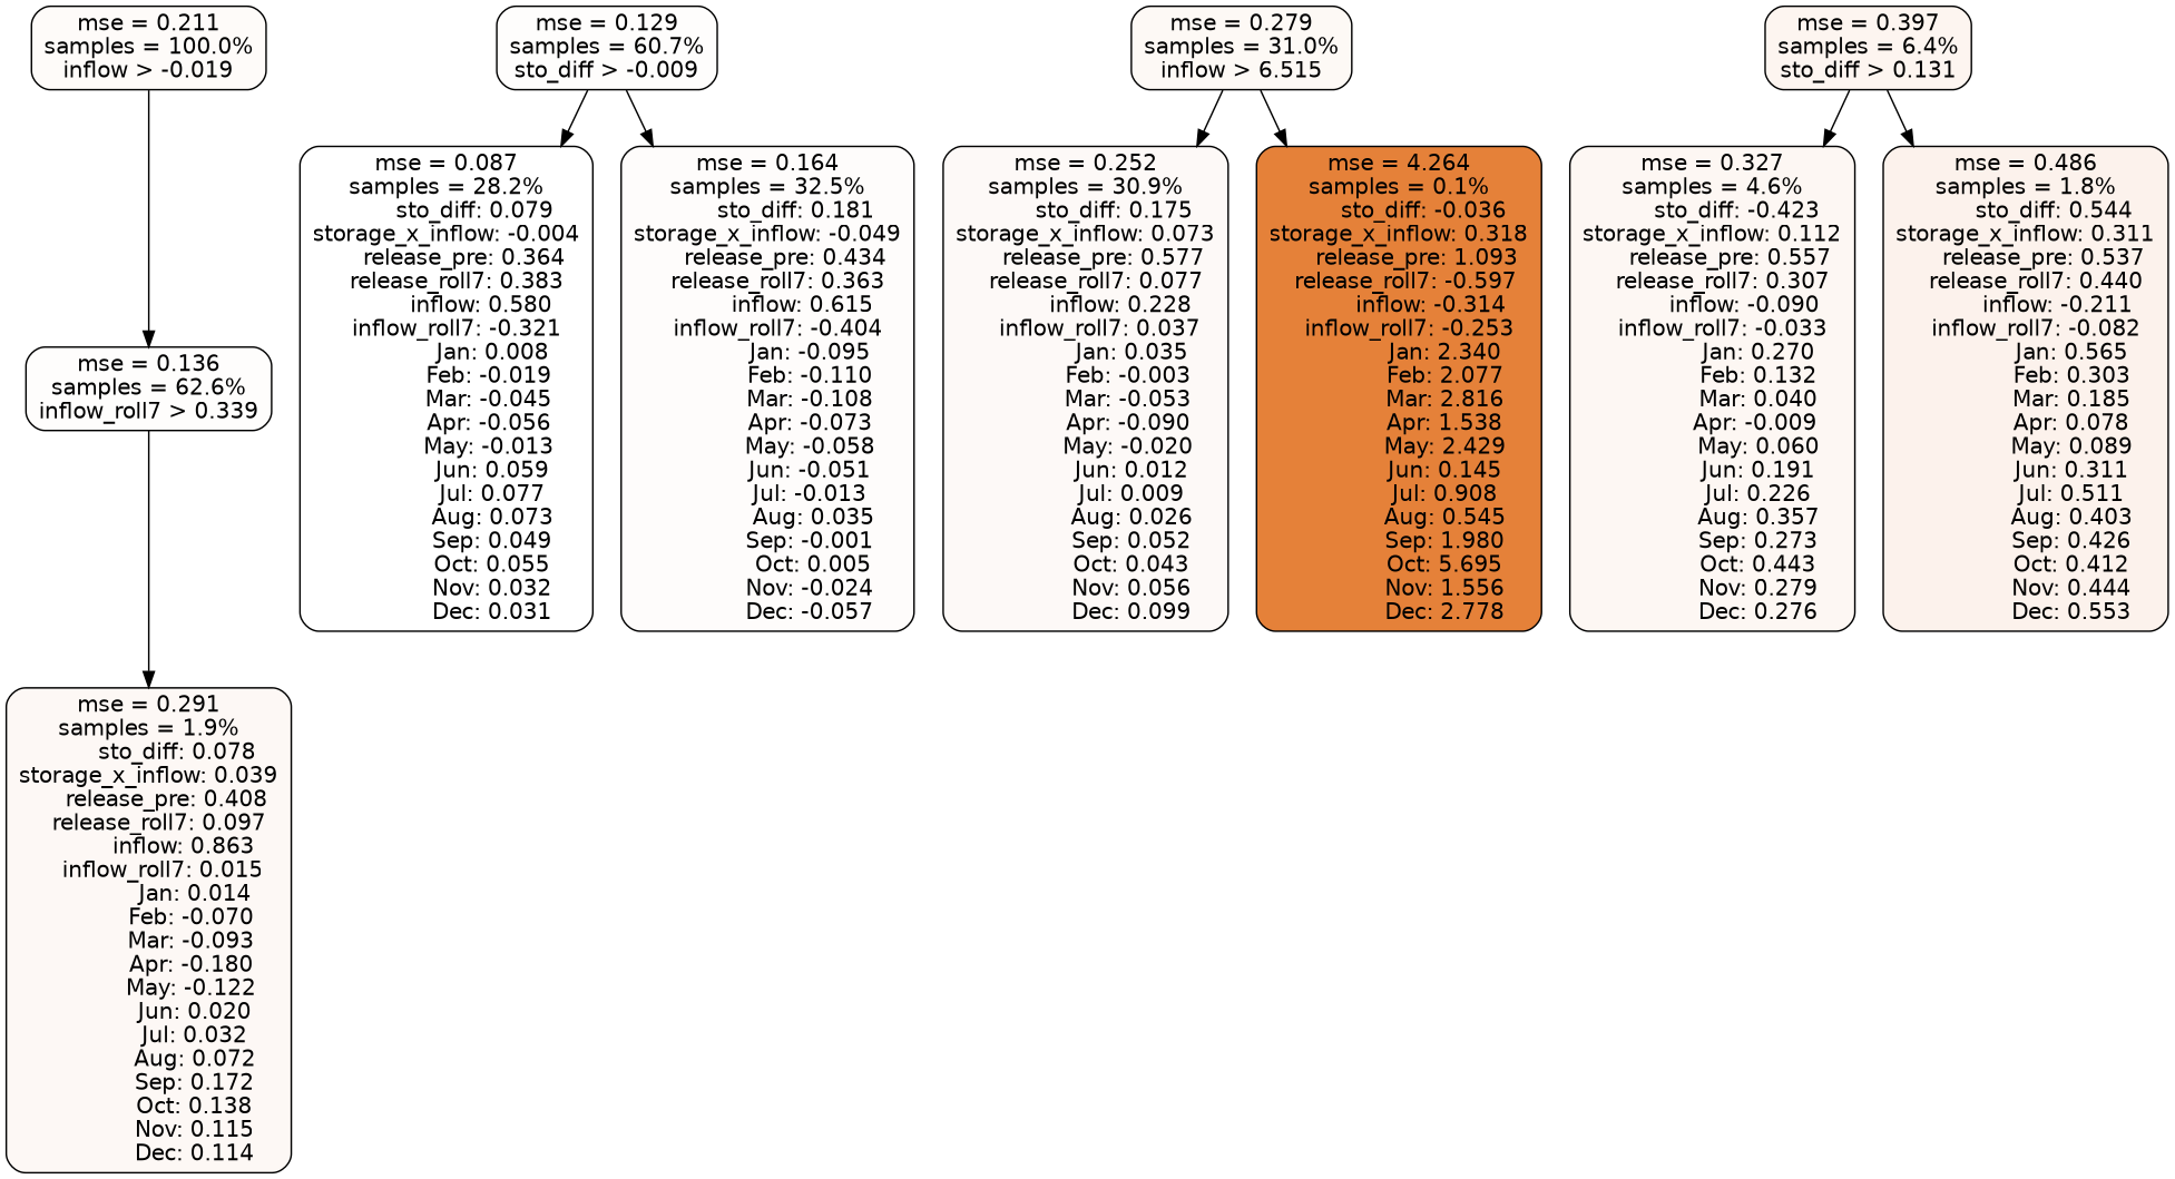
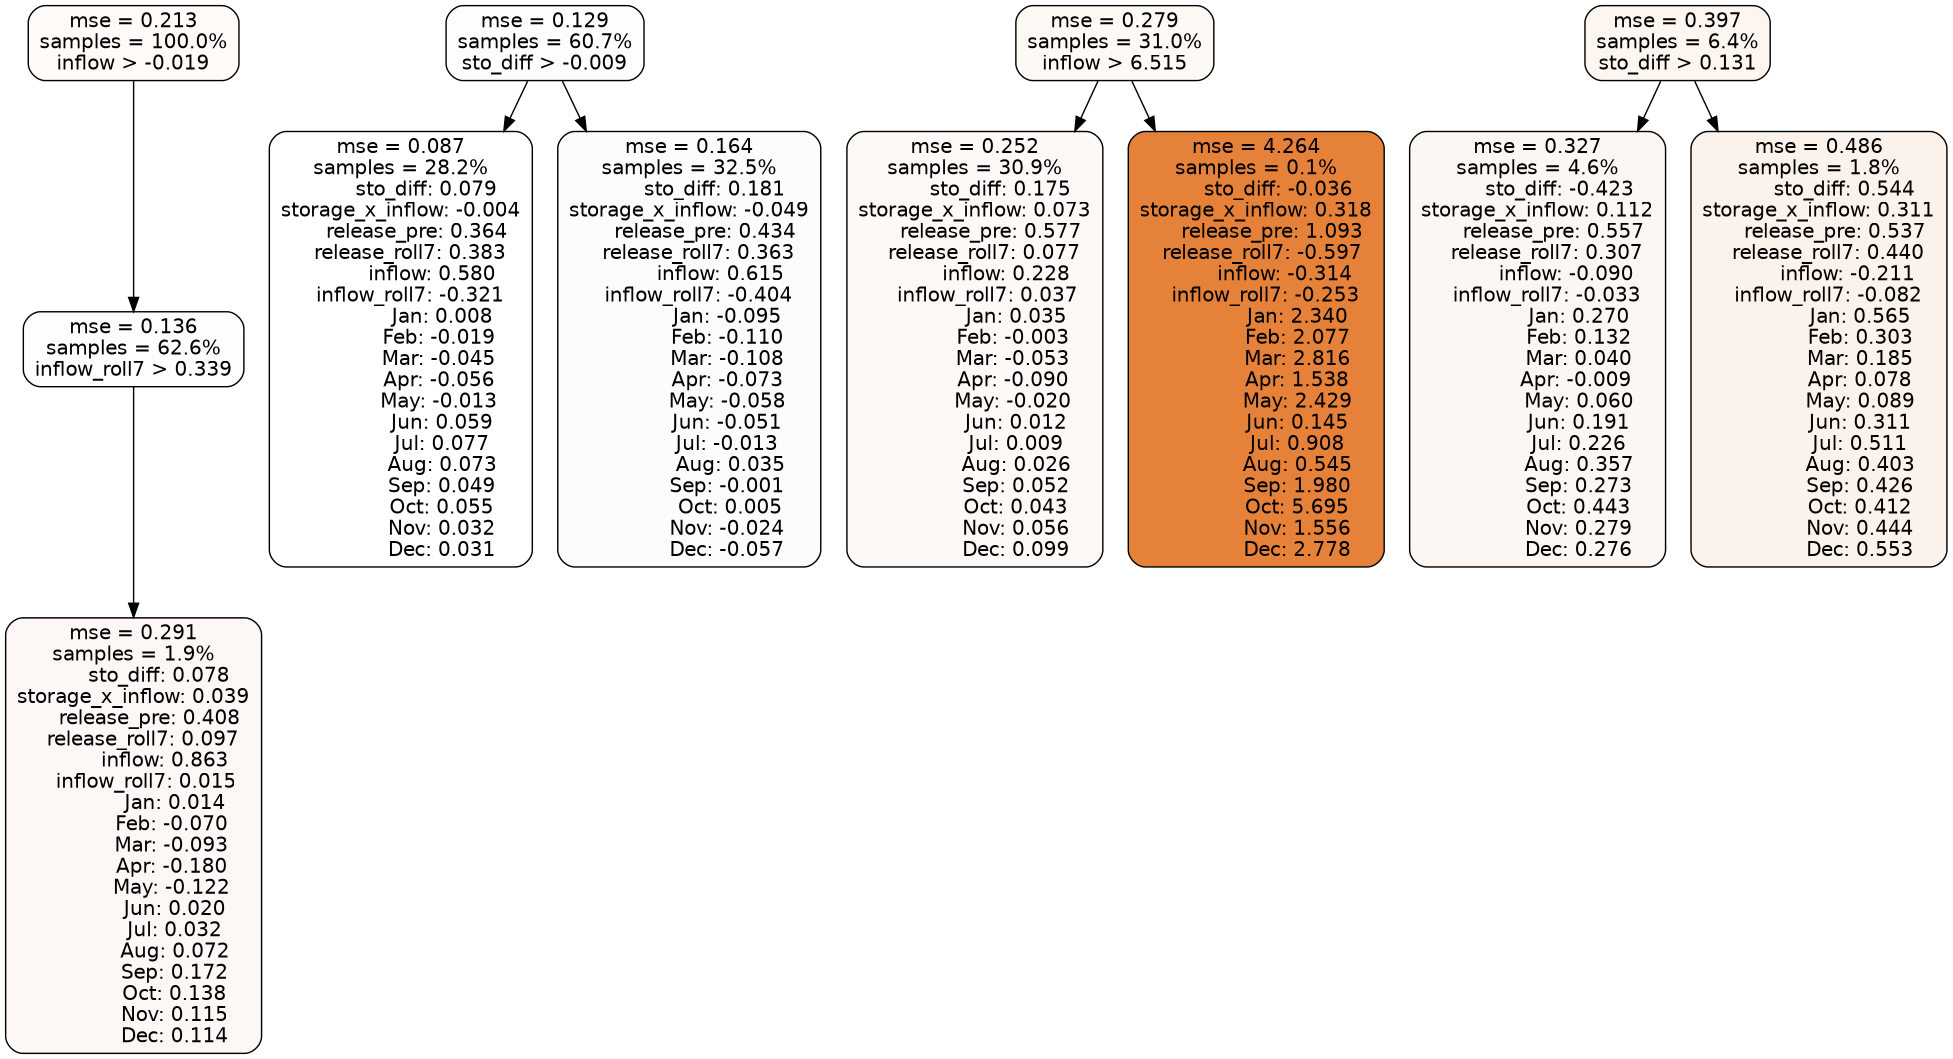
  digraph {
    node [color=black fillcolor="#fefdfc" fontname=helvetica shape=rectangle style="filled, rounded"]
    edge [fontname=helvetica]
-   n1 [fillcolor="#fefbf9" label="mse = 0.211\nsamples = 100.0%\ninflow > -0.019"]
+   n1 [fillcolor="#fefbf9" label="mse = 0.213\nsamples = 100.0%\ninflow > -0.019"]
    n2 [label="mse = 0.136\nsamples = 62.6%\ninflow_roll7 > 0.339"]
    n3 [fillcolor="#fdf8f5" label="mse = 0.291\nsamples = 1.9%\n        sto_diff: 0.078\nstorage_x_inflow: 0.039\n     release_pre: 0.408\n   release_roll7: 0.097\n          inflow: 0.863\n    inflow_roll7: 0.015\n             Jan: 0.014\n            Feb: -0.070\n            Mar: -0.093\n            Apr: -0.180\n            May: -0.122\n             Jun: 0.020\n             Jul: 0.032\n             Aug: 0.072\n             Sep: 0.172\n             Oct: 0.138\n             Nov: 0.115\n             Dec: 0.114"]
    n4 [label="mse = 0.129\nsamples = 60.7%\nsto_diff > -0.009"]
    n5 [fillcolor="#ffffff" label="mse = 0.087\nsamples = 28.2%\n        sto_diff: 0.079\nstorage_x_inflow: -0.004\n     release_pre: 0.364\n   release_roll7: 0.383\n          inflow: 0.580\n   inflow_roll7: -0.321\n             Jan: 0.008\n            Feb: -0.019\n            Mar: -0.045\n            Apr: -0.056\n            May: -0.013\n             Jun: 0.059\n             Jul: 0.077\n             Aug: 0.073\n             Sep: 0.049\n             Oct: 0.055\n             Nov: 0.032\n             Dec: 0.031"]
    n6 [fillcolor="#fefcfb" label="mse = 0.164\nsamples = 32.5%\n        sto_diff: 0.181\nstorage_x_inflow: -0.049\n     release_pre: 0.434\n   release_roll7: 0.363\n          inflow: 0.615\n   inflow_roll7: -0.404\n            Jan: -0.095\n            Feb: -0.110\n            Mar: -0.108\n            Apr: -0.073\n            May: -0.058\n            Jun: -0.051\n            Jul: -0.013\n             Aug: 0.035\n            Sep: -0.001\n             Oct: 0.005\n            Nov: -0.024\n            Dec: -0.057"]
    n7 [fillcolor="#fdf9f5" label="mse = 0.279\nsamples = 31.0%\ninflow > 6.515"]
    n8 [fillcolor="#fdf9f7" label="mse = 0.252\nsamples = 30.9%\n        sto_diff: 0.175\nstorage_x_inflow: 0.073\n     release_pre: 0.577\n   release_roll7: 0.077\n          inflow: 0.228\n    inflow_roll7: 0.037\n             Jan: 0.035\n            Feb: -0.003\n            Mar: -0.053\n            Apr: -0.090\n            May: -0.020\n             Jun: 0.012\n             Jul: 0.009\n             Aug: 0.026\n             Sep: 0.052\n             Oct: 0.043\n             Nov: 0.056\n             Dec: 0.099"]
    n9 [fillcolor="#e58139" label="mse = 4.264\nsamples = 0.1%\n       sto_diff: -0.036\nstorage_x_inflow: 0.318\n     release_pre: 1.093\n  release_roll7: -0.597\n         inflow: -0.314\n   inflow_roll7: -0.253\n             Jan: 2.340\n             Feb: 2.077\n             Mar: 2.816\n             Apr: 1.538\n             May: 2.429\n             Jun: 0.145\n             Jul: 0.908\n             Aug: 0.545\n             Sep: 1.980\n             Oct: 5.695\n             Nov: 1.556\n             Dec: 2.778"]
    n10 [fillcolor="#fdf5f0" label="mse = 0.397\nsamples = 6.4%\nsto_diff > 0.131"]
    n11 [fillcolor="#fdf7f3" label="mse = 0.327\nsamples = 4.6%\n       sto_diff: -0.423\nstorage_x_inflow: 0.112\n     release_pre: 0.557\n   release_roll7: 0.307\n         inflow: -0.090\n   inflow_roll7: -0.033\n             Jan: 0.270\n             Feb: 0.132\n             Mar: 0.040\n            Apr: -0.009\n             May: 0.060\n             Jun: 0.191\n             Jul: 0.226\n             Aug: 0.357\n             Sep: 0.273\n             Oct: 0.443\n             Nov: 0.279\n             Dec: 0.276"]
    n12 [fillcolor="#fcf2ec" label="mse = 0.486\nsamples = 1.8%\n        sto_diff: 0.544\nstorage_x_inflow: 0.311\n     release_pre: 0.537\n   release_roll7: 0.440\n         inflow: -0.211\n   inflow_roll7: -0.082\n             Jan: 0.565\n             Feb: 0.303\n             Mar: 0.185\n             Apr: 0.078\n             May: 0.089\n             Jun: 0.311\n             Jul: 0.511\n             Aug: 0.403\n             Sep: 0.426\n             Oct: 0.412\n             Nov: 0.444\n             Dec: 0.553"]
    n1 -> n2
    n2 -> n3
    n4 -> n5
    n4 -> n6
    n7 -> n8
    n7 -> n9
    n10 -> n11
    n10 -> n12
  }
